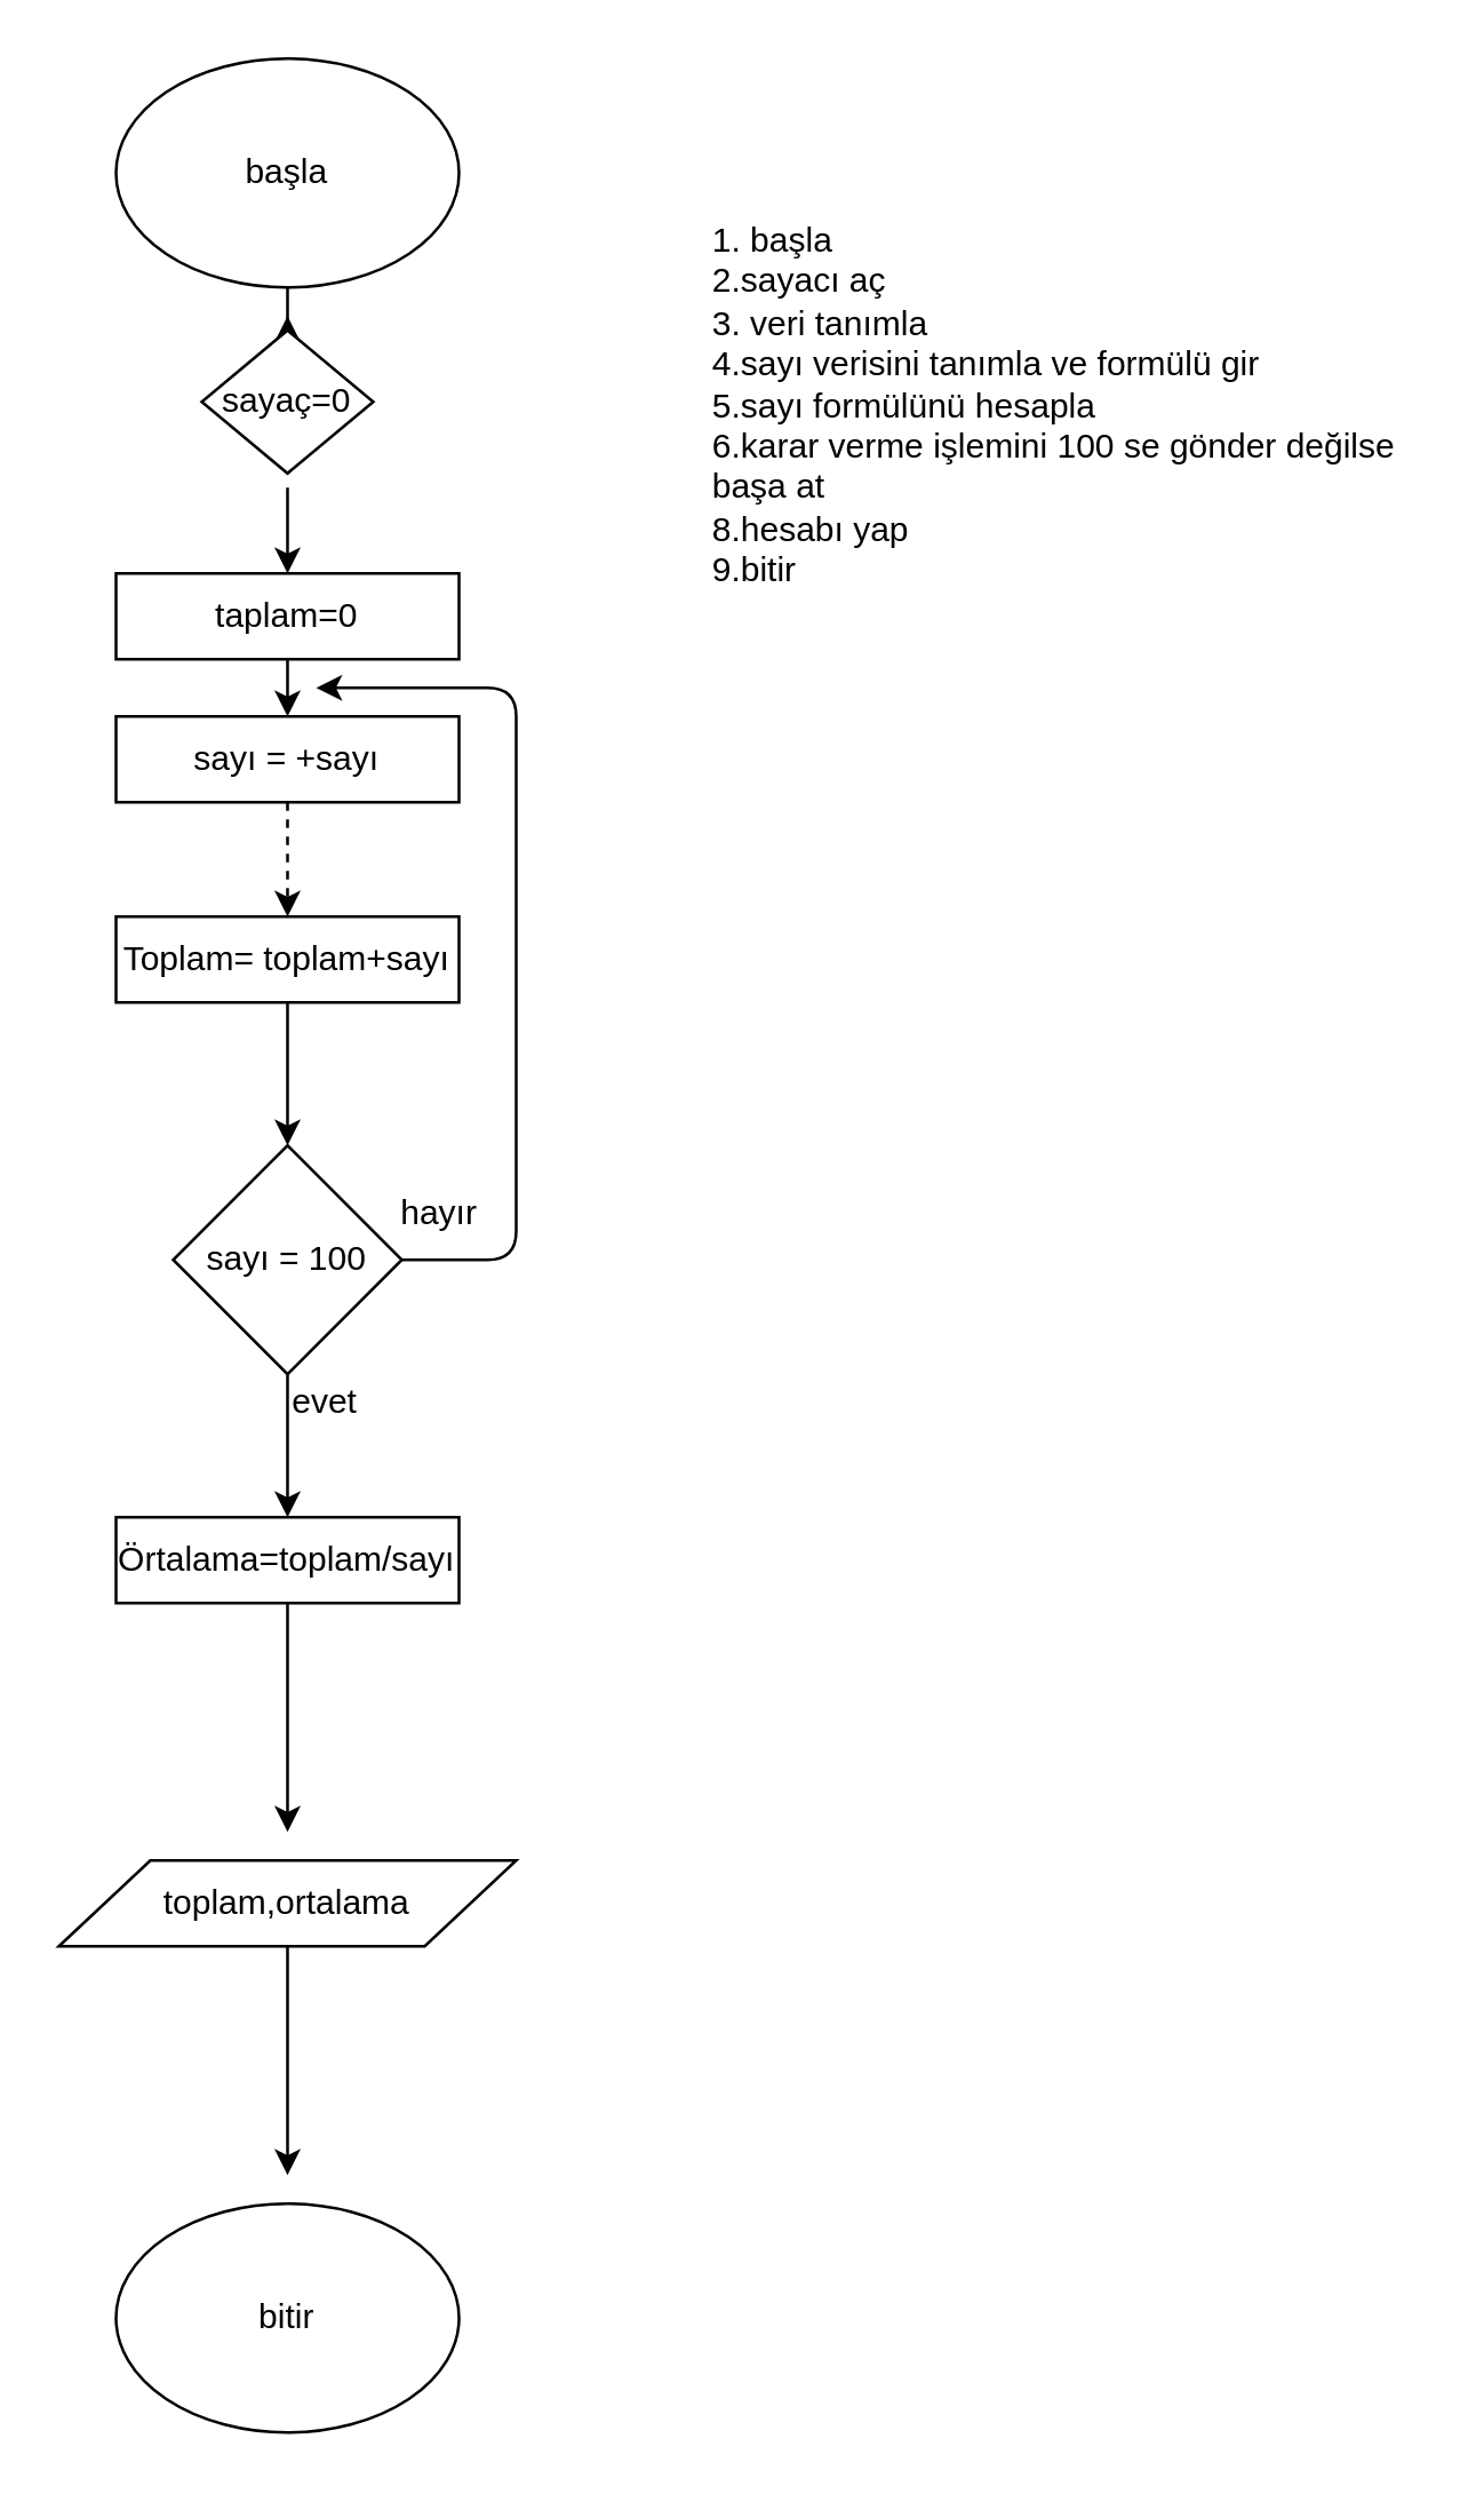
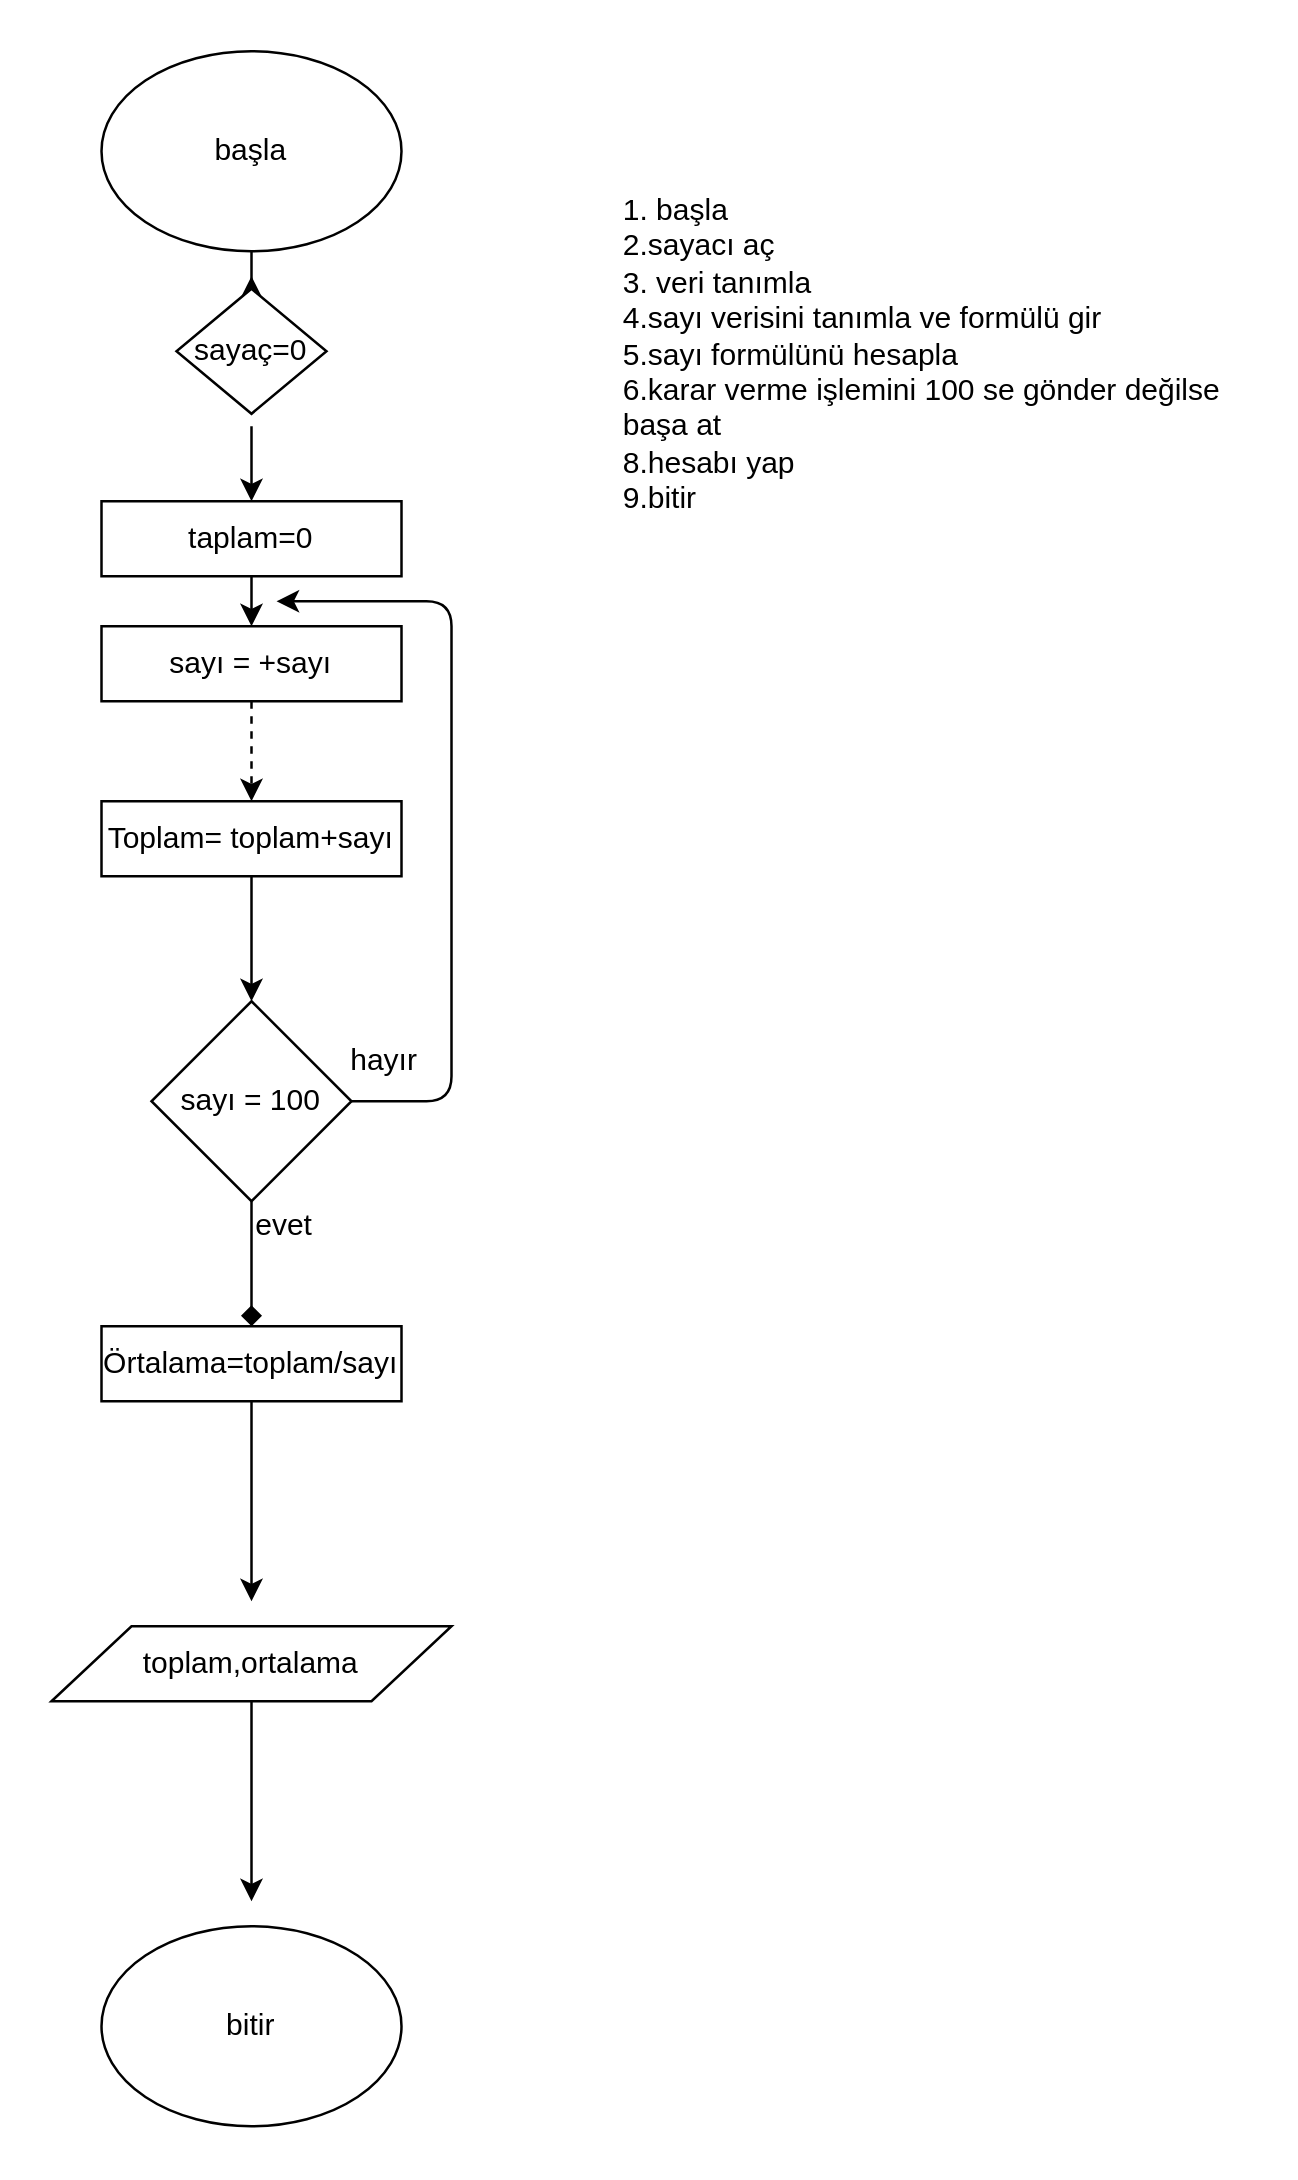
  <mxCell id="0" />
  <mxCell id="1" parent="0" />
  <mxCell id="2" value="" style="edgeStyle=orthogonalEdgeStyle;rounded=0;orthogonalLoop=1;jettySize=auto;html=1;" edge="1" parent="1" source="3"><mxGeometry relative="1" as="geometry"><mxPoint x="100" y="110" as="targetPoint" /></mxGeometry></mxCell>
  <mxCell id="3" value="&lt;font style=&quot;vertical-align: inherit&quot;&gt;&lt;font style=&quot;vertical-align: inherit&quot;&gt;başla&lt;/font&gt;&lt;/font&gt;" style="ellipse;whiteSpace=wrap;html=1;" vertex="1" parent="1"><mxGeometry x="40" y="20" width="120" height="80" as="geometry" /></mxCell>
  <mxCell id="4" value="" style="edgeStyle=orthogonalEdgeStyle;rounded=0;orthogonalLoop=1;jettySize=auto;html=1;dashed=1;" edge="1" parent="1" source="5" target="7"><mxGeometry relative="1" as="geometry" /></mxCell>
  <mxCell id="5" value="&lt;font style=&quot;vertical-align: inherit&quot;&gt;&lt;font style=&quot;vertical-align: inherit&quot;&gt;&lt;font style=&quot;vertical-align: inherit&quot;&gt;&lt;font style=&quot;vertical-align: inherit&quot;&gt;&lt;font style=&quot;vertical-align: inherit&quot;&gt;&lt;font style=&quot;vertical-align: inherit&quot;&gt;&lt;font style=&quot;vertical-align: inherit&quot;&gt;&lt;font style=&quot;vertical-align: inherit&quot;&gt;sayı = +sayı&lt;/font&gt;&lt;/font&gt;&lt;/font&gt;&lt;/font&gt;&lt;/font&gt;&lt;/font&gt;&lt;/font&gt;&lt;/font&gt;" style="rounded=0;whiteSpace=wrap;html=1;" vertex="1" parent="1"><mxGeometry x="40" y="250" width="120" height="30" as="geometry" /></mxCell>
  <mxCell id="6" value="" style="edgeStyle=orthogonalEdgeStyle;rounded=0;orthogonalLoop=1;jettySize=auto;html=1;" edge="1" parent="1" source="7" target="9"><mxGeometry relative="1" as="geometry" /></mxCell>
  <mxCell id="7" value="&lt;font style=&quot;vertical-align: inherit&quot;&gt;&lt;font style=&quot;vertical-align: inherit&quot;&gt;&lt;font style=&quot;vertical-align: inherit&quot;&gt;&lt;font style=&quot;vertical-align: inherit&quot;&gt;&lt;font style=&quot;vertical-align: inherit&quot;&gt;&lt;font style=&quot;vertical-align: inherit&quot;&gt;Toplam= toplam+sayı&lt;/font&gt;&lt;/font&gt;&lt;/font&gt;&lt;/font&gt;&lt;/font&gt;&lt;/font&gt;" style="rounded=0;whiteSpace=wrap;html=1;" vertex="1" parent="1"><mxGeometry x="40" y="320" width="120" height="30" as="geometry" /></mxCell>
- <mxCell id="8" value="" style="edgeStyle=orthogonalEdgeStyle;rounded=0;orthogonalLoop=1;jettySize=auto;html=1;" edge="1" parent="1" source="9" target="15"><mxGeometry relative="1" as="geometry" /></mxCell>
+ <mxCell id="8" value="" style="edgeStyle=orthogonalEdgeStyle;rounded=0;orthogonalLoop=1;jettySize=auto;html=1;endArrow=diamond;" edge="1" parent="1" source="9" target="15"><mxGeometry relative="1" as="geometry" /></mxCell>
  <mxCell id="9" value="&lt;font style=&quot;vertical-align: inherit&quot;&gt;&lt;font style=&quot;vertical-align: inherit&quot;&gt;&lt;font style=&quot;vertical-align: inherit&quot;&gt;&lt;font style=&quot;vertical-align: inherit&quot;&gt;&lt;font style=&quot;vertical-align: inherit&quot;&gt;&lt;font style=&quot;vertical-align: inherit&quot;&gt;sayı = 100&lt;/font&gt;&lt;/font&gt;&lt;/font&gt;&lt;/font&gt;&lt;/font&gt;&lt;/font&gt;" style="rhombus;whiteSpace=wrap;html=1;" vertex="1" parent="1"><mxGeometry x="60" y="400" width="80" height="80" as="geometry" /></mxCell>
  <mxCell id="10" value="&lt;font style=&quot;vertical-align: inherit&quot;&gt;&lt;font style=&quot;vertical-align: inherit&quot;&gt;taplam=0&lt;/font&gt;&lt;/font&gt;" style="rounded=0;whiteSpace=wrap;html=1;" vertex="1" parent="1"><mxGeometry x="40" y="200" width="120" height="30" as="geometry" /></mxCell>
  <mxCell id="11" value="" style="endArrow=classic;html=1;exitX=0.5;exitY=1;exitDx=0;exitDy=0;" edge="1" parent="1"><mxGeometry width="50" height="50" relative="1" as="geometry"><mxPoint x="100" y="170" as="sourcePoint" /><mxPoint x="100" y="200" as="targetPoint" /></mxGeometry></mxCell>
  <mxCell id="12" value="" style="endArrow=classic;html=1;exitX=0.5;exitY=1;exitDx=0;exitDy=0;" edge="1" parent="1" source="10"><mxGeometry width="50" height="50" relative="1" as="geometry"><mxPoint x="40" y="550" as="sourcePoint" /><mxPoint x="100" y="250" as="targetPoint" /></mxGeometry></mxCell>
  <mxCell id="13" value="&lt;font style=&quot;vertical-align: inherit&quot;&gt;&lt;font style=&quot;vertical-align: inherit&quot;&gt;sayaç=0&lt;/font&gt;&lt;/font&gt;" style="rhombus;whiteSpace=wrap;html=1;" vertex="1" parent="1"><mxGeometry x="70" y="115" width="60" height="50" as="geometry" /></mxCell>
  <mxCell id="14" value="" style="edgeStyle=orthogonalEdgeStyle;rounded=0;orthogonalLoop=1;jettySize=auto;html=1;" edge="1" parent="1" source="15"><mxGeometry relative="1" as="geometry"><mxPoint x="100" y="640" as="targetPoint" /></mxGeometry></mxCell>
  <mxCell id="15" value="&lt;font style=&quot;vertical-align: inherit&quot;&gt;&lt;font style=&quot;vertical-align: inherit&quot;&gt;Örtalama=toplam/sayı&lt;/font&gt;&lt;/font&gt;" style="rounded=0;whiteSpace=wrap;html=1;" vertex="1" parent="1"><mxGeometry x="40" y="530" width="120" height="30" as="geometry" /></mxCell>
  <mxCell id="16" value="" style="edgeStyle=orthogonalEdgeStyle;rounded=0;orthogonalLoop=1;jettySize=auto;html=1;" edge="1" parent="1" source="17"><mxGeometry relative="1" as="geometry"><mxPoint x="100" y="760" as="targetPoint" /></mxGeometry></mxCell>
  <mxCell id="17" value="&lt;font style=&quot;vertical-align: inherit&quot;&gt;&lt;font style=&quot;vertical-align: inherit&quot;&gt;toplam,ortalama&lt;/font&gt;&lt;/font&gt;" style="shape=parallelogram;perimeter=parallelogramPerimeter;whiteSpace=wrap;html=1;" vertex="1" parent="1"><mxGeometry x="20" y="650" width="160" height="30" as="geometry" /></mxCell>
  <mxCell id="18" value="&lt;font style=&quot;vertical-align: inherit&quot;&gt;&lt;font style=&quot;vertical-align: inherit&quot;&gt;bitir&lt;/font&gt;&lt;/font&gt;" style="ellipse;whiteSpace=wrap;html=1;" vertex="1" parent="1"><mxGeometry x="40" y="770" width="120" height="80" as="geometry" /></mxCell>
  <mxCell id="19" value="" style="endArrow=classic;html=1;exitX=1;exitY=0.5;exitDx=0;exitDy=0;" edge="1" parent="1" source="9"><mxGeometry width="50" height="50" relative="1" as="geometry"><mxPoint x="20" y="920" as="sourcePoint" /><mxPoint x="110" y="240" as="targetPoint" /><Array as="points"><mxPoint x="180" y="440" /><mxPoint x="180" y="240" /></Array></mxGeometry></mxCell>
  <mxCell id="20" value="hayır" style="text;html=1;resizable=0;points=[];autosize=1;align=left;verticalAlign=top;spacingTop=-4;" vertex="1" parent="1"><mxGeometry x="138" y="414" width="40" height="20" as="geometry" /></mxCell>
  <mxCell id="21" value="evet" style="text;html=1;resizable=0;points=[];autosize=1;align=left;verticalAlign=top;spacingTop=-4;" vertex="1" parent="1"><mxGeometry x="100" y="480" width="40" height="20" as="geometry" /></mxCell>
  <mxCell id="22" value="1. başla&lt;br&gt;2.sayacı aç&lt;br&gt;3. veri tanımla&lt;br&gt;4.sayı verisini tanımla ve formülü gir&lt;br&gt;5.sayı formülünü hesapla&lt;br&gt;6.karar verme işlemini 100 se gönder değilse&lt;br&gt;başa at&lt;br&gt;8.hesabı yap&lt;br&gt;9.bitir" style="text;html=1;resizable=0;points=[];autosize=1;align=left;verticalAlign=top;spacingTop=-4;" vertex="1" parent="1"><mxGeometry x="247" y="74" width="250" height="130" as="geometry" /></mxCell>
